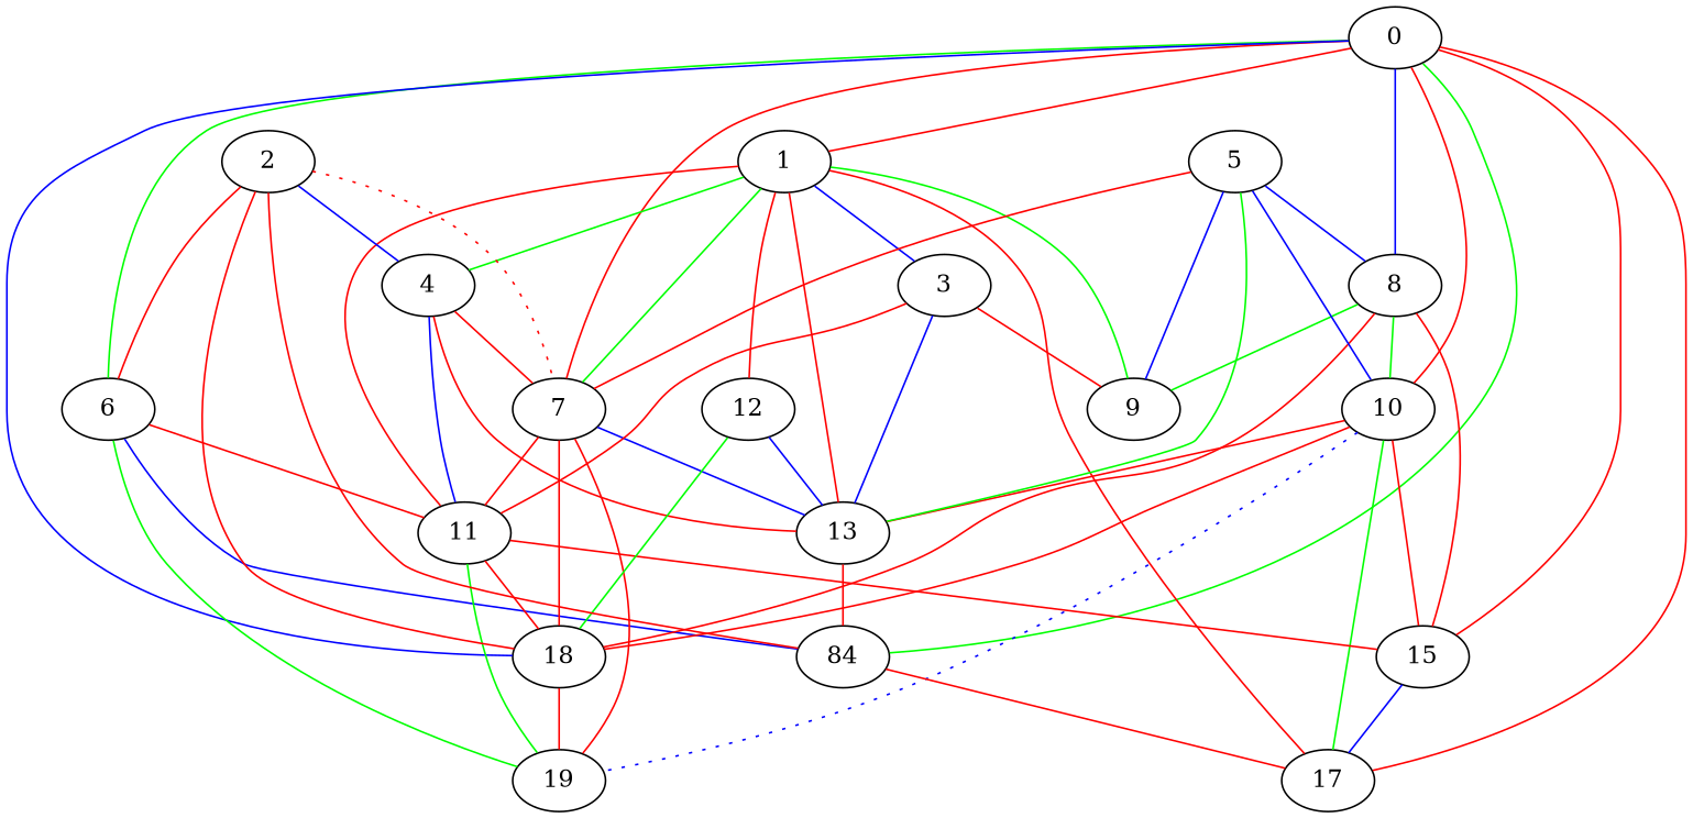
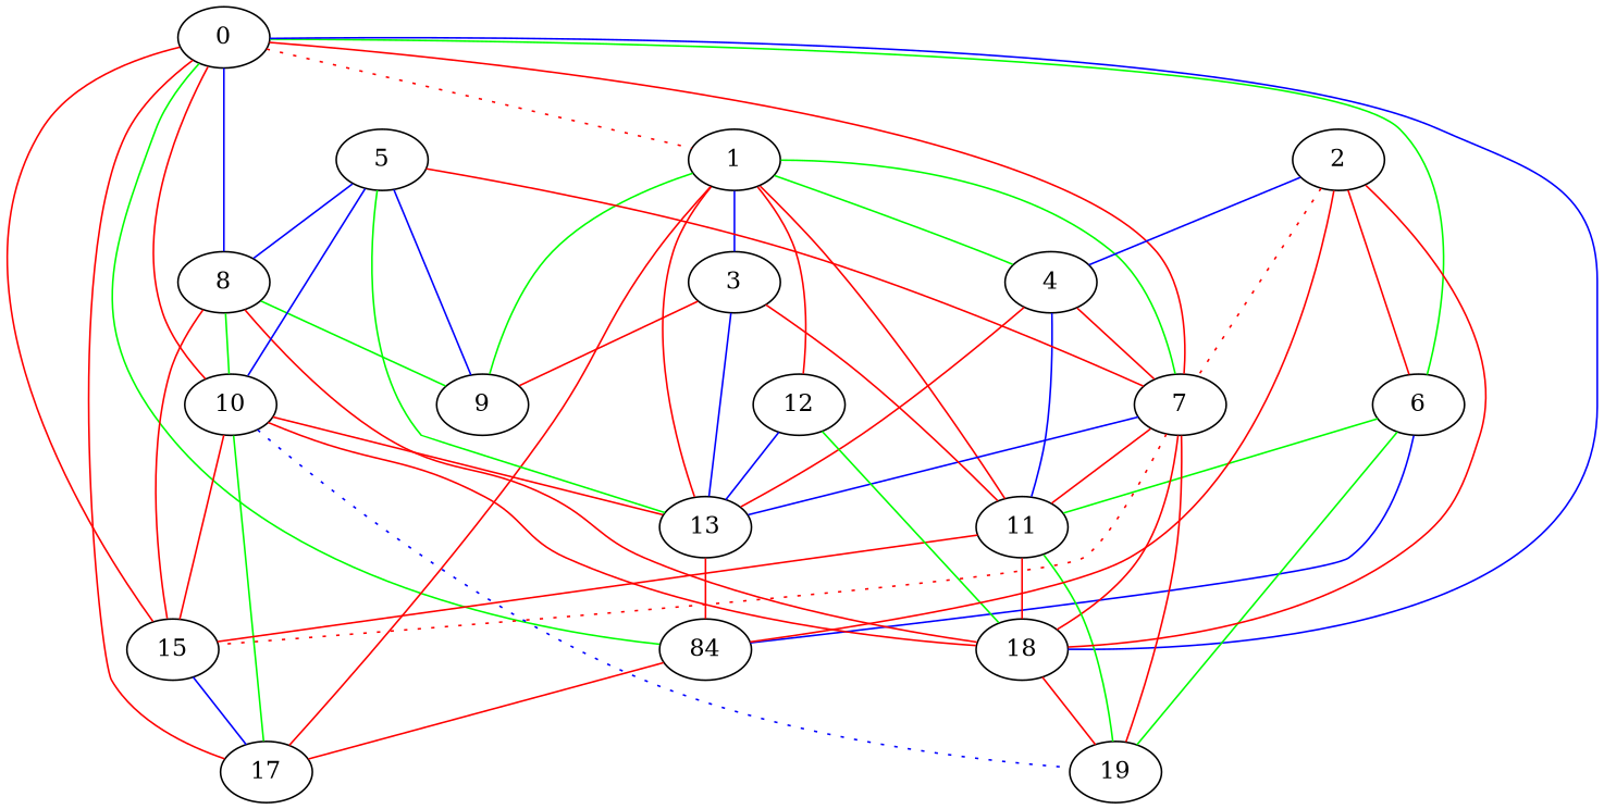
  graph {
    edge [color=red]
    0
    1
    6
    7
    8
    10
    n7 [label=84]
    15
    17
    18
    3
    4
    9
    11
    13
    12
    19
    2
    5
-   0 -- 1
+   0 -- 1 [style=dotted]
    0 -- 6 [color=green]
    0 -- 7
    0 -- 8 [color=blue]
    0 -- 10
    0 -- n7 [color=green]
    0 -- 15
    0 -- 17
    0 -- 18 [color=blue]
    1 -- 7 [color=green]
    1 -- 17
    1 -- 3 [color=blue]
    1 -- 4 [color=green]
    1 -- 9 [color=green]
    1 -- 11
    1 -- 13
    1 -- 12
    6 -- n7 [color=blue]
-   6 -- 11
+   6 -- 11 [color=green]
    6 -- 19 [color=green]
+   7 -- 15 [style=dotted]
    7 -- 18
    7 -- 11
    7 -- 13 [color=blue]
    7 -- 19
    8 -- 10 [color=green]
    8 -- 15
    8 -- 18
    8 -- 9 [color=green]
    10 -- 15
    10 -- 17 [color=green]
    10 -- 18
    10 -- 13
    10 -- 19 [color=blue style=dotted]
    n7 -- 17
    15 -- 17 [color=blue]
    18 -- 19
    3 -- 9
    3 -- 11
    3 -- 13 [color=blue]
    4 -- 7
    4 -- 11 [color=blue]
    4 -- 13
    11 -- 15
    11 -- 18
    11 -- 19 [color=green]
    13 -- n7
    12 -- 18 [color=green]
    12 -- 13 [color=blue]
    2 -- 6
    2 -- 7 [style=dotted]
    2 -- n7
    2 -- 18
    2 -- 4 [color=blue]
    5 -- 7
    5 -- 8 [color=blue]
    5 -- 10 [color=blue]
    5 -- 9 [color=blue]
    5 -- 13 [color=green]
  }
